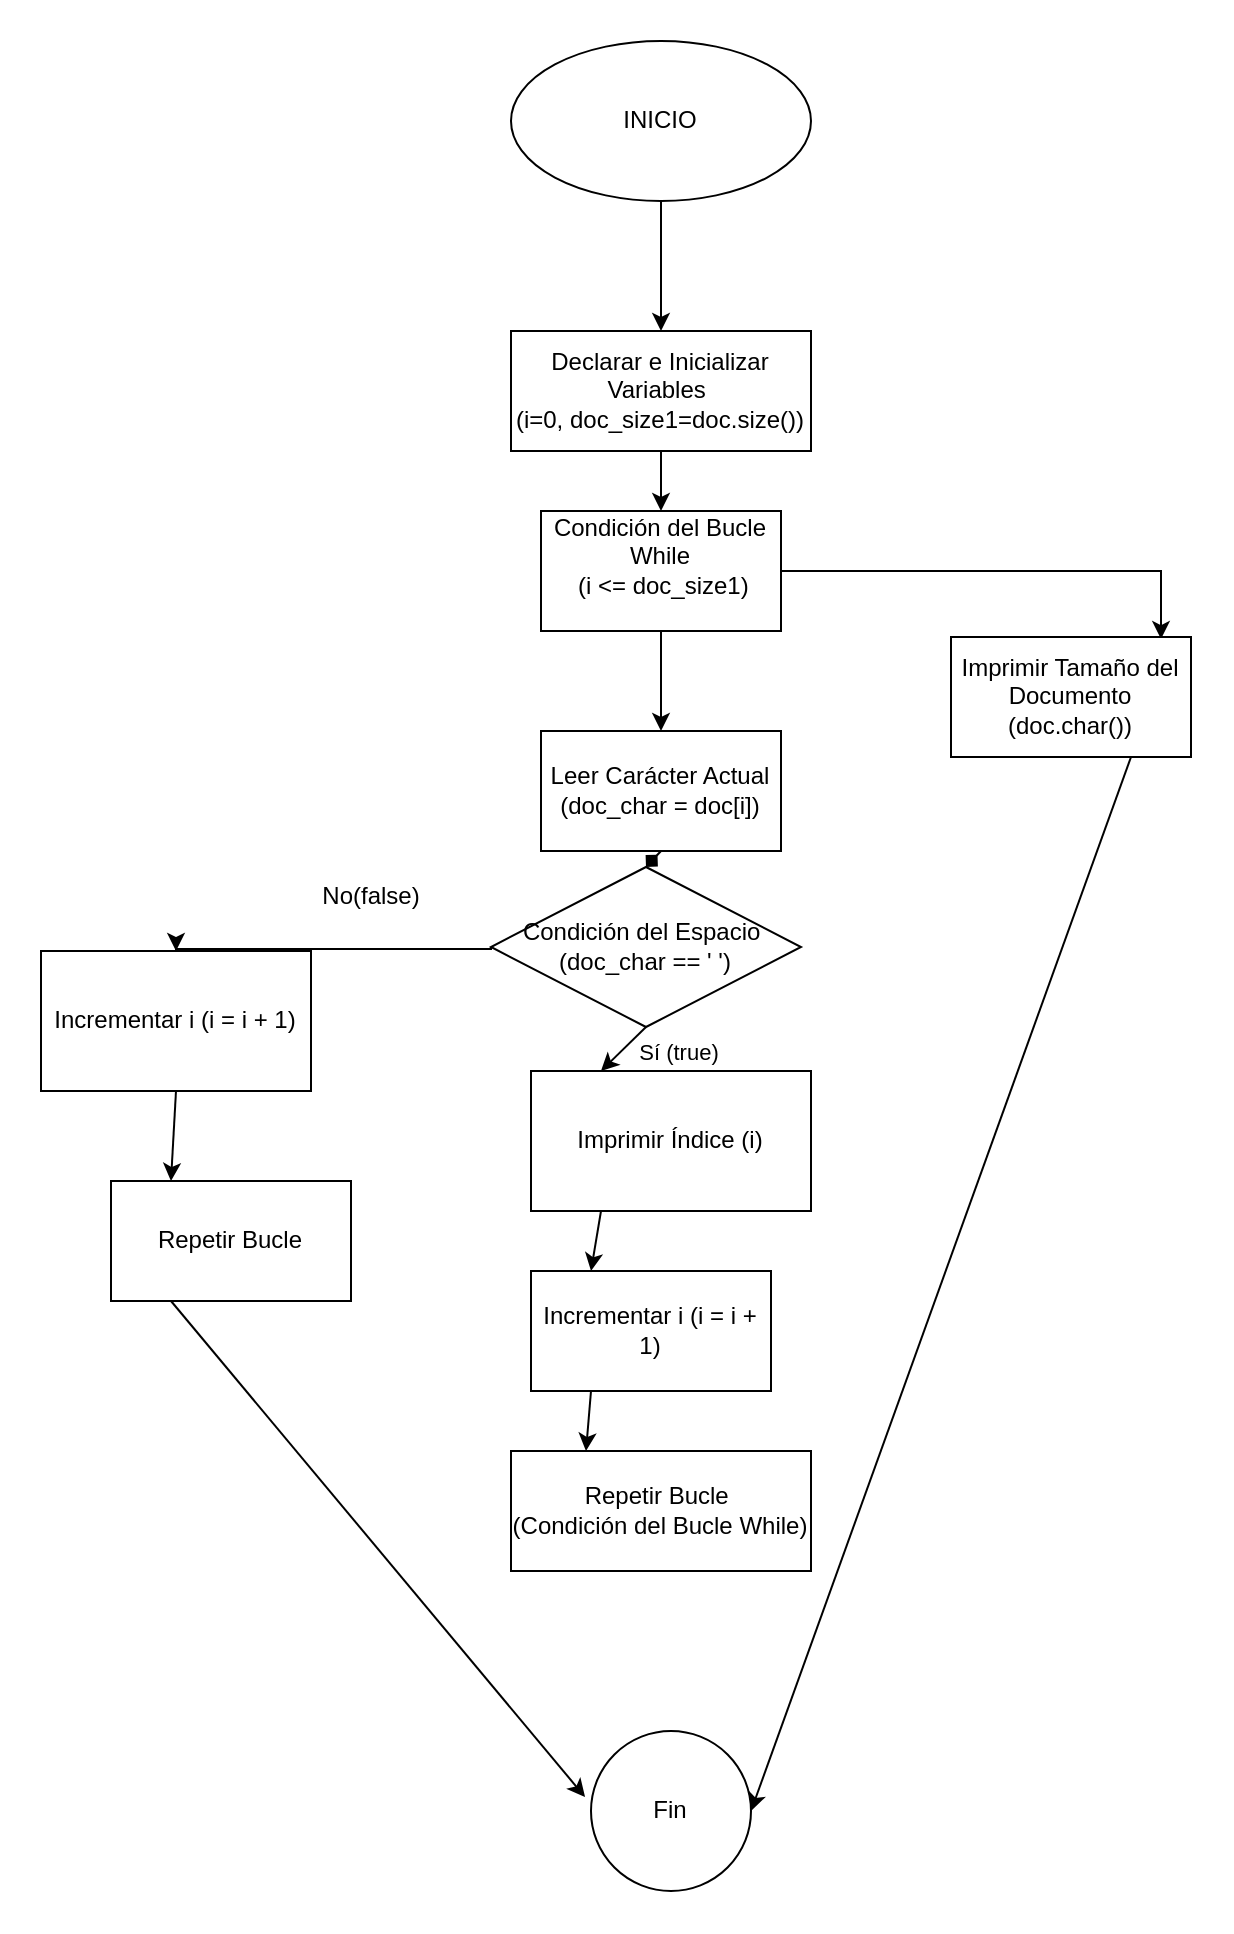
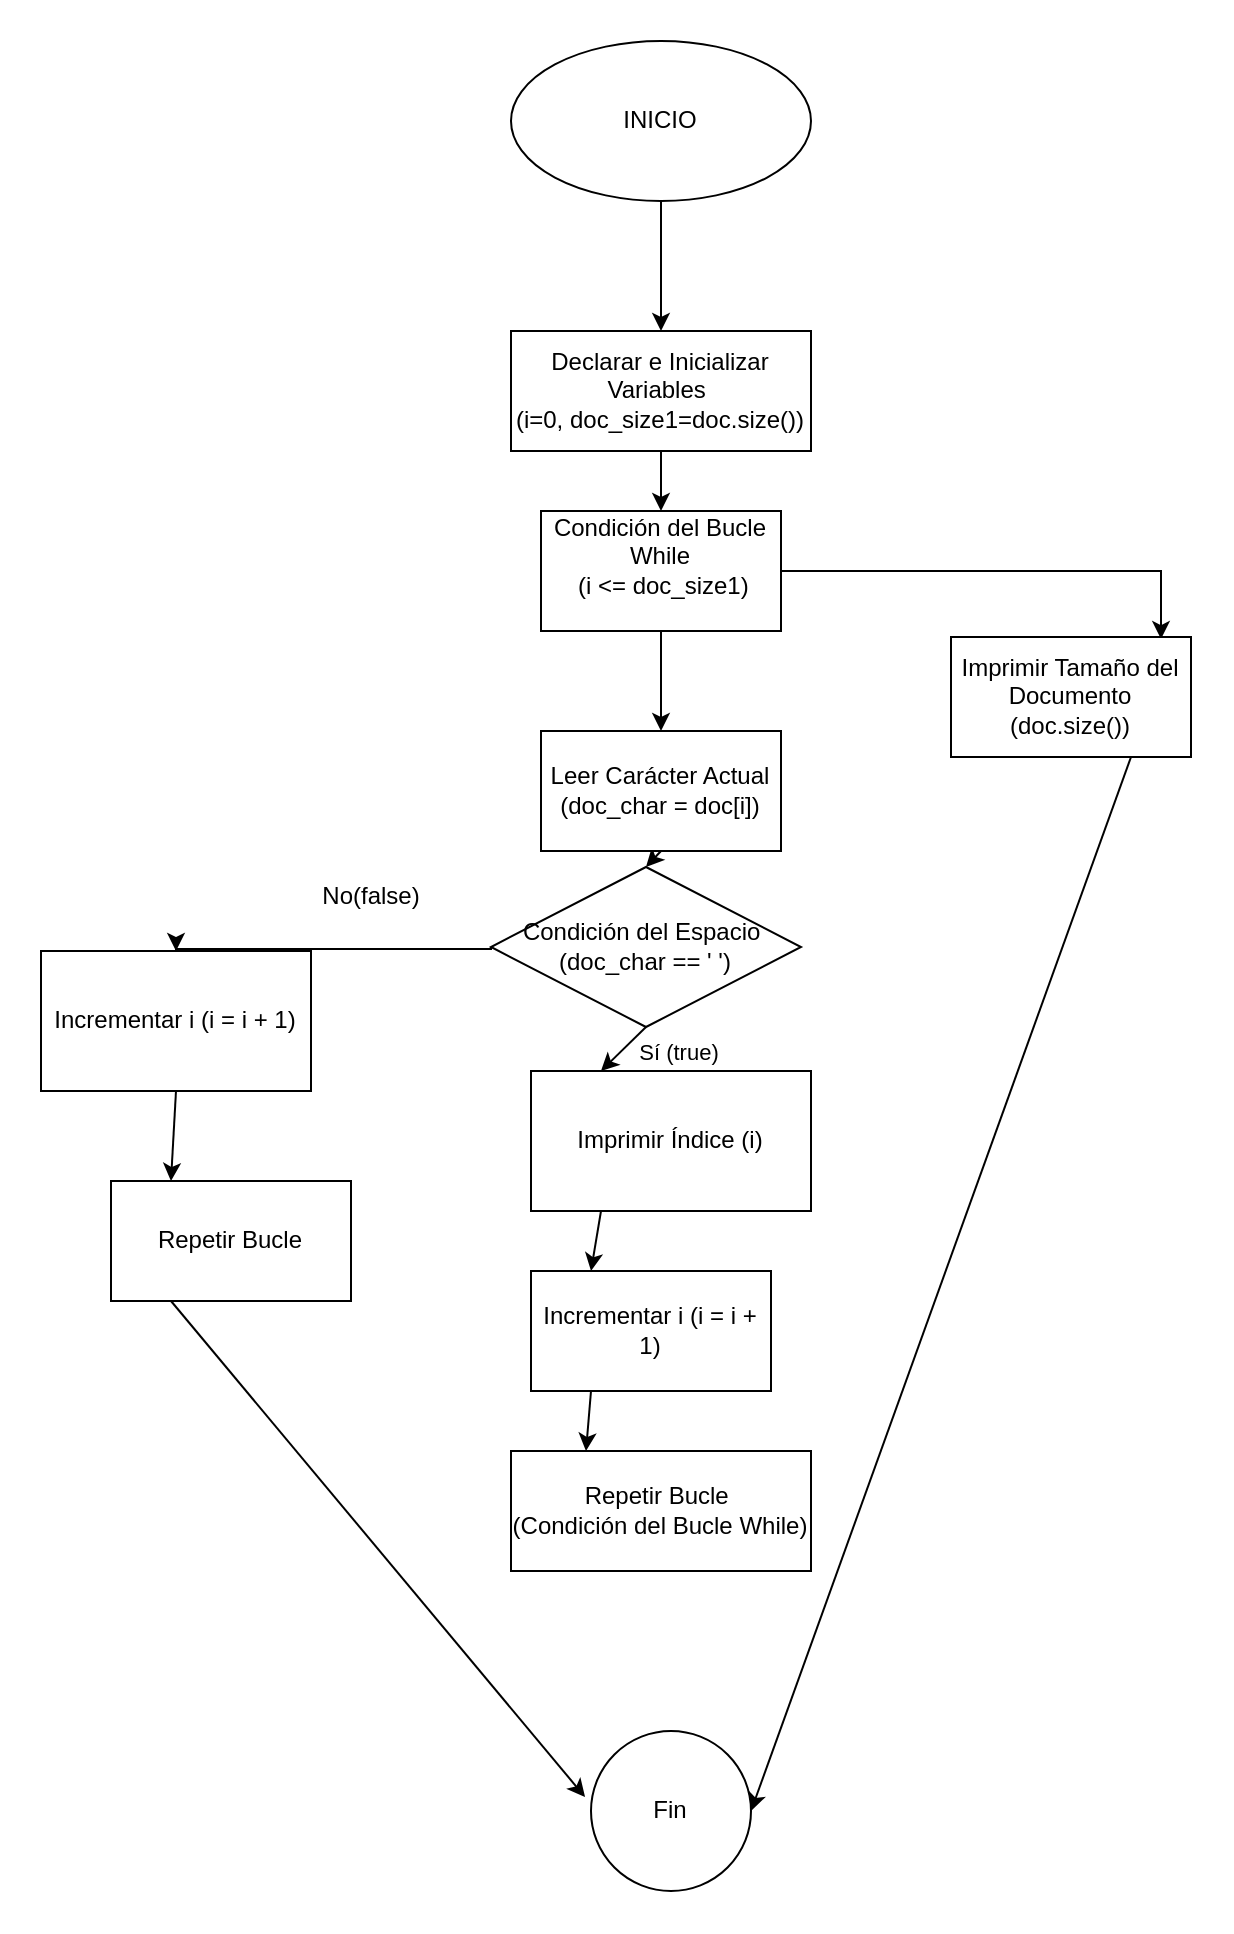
  <mxCell id="0" />
  <mxCell id="1" parent="0" />
  <mxCell id="2" style="edgeStyle=elbowEdgeStyle;rounded=0;orthogonalLoop=1;jettySize=auto;html=1;exitX=1;exitY=0.5;exitDx=0;exitDy=0;elbow=vertical;entryX=0.875;entryY=0.017;entryDx=0;entryDy=0;entryPerimeter=0;" parent="1" source="4" target="10" edge="1"><mxGeometry relative="1" as="geometry"><mxPoint x="485" y="285" as="targetPoint" /><Array as="points"><mxPoint x="425" y="285" /></Array></mxGeometry></mxCell>
  <mxCell id="3" style="rounded=0;orthogonalLoop=1;jettySize=auto;html=1;exitX=0.5;exitY=1;exitDx=0;exitDy=0;entryX=0.5;entryY=0;entryDx=0;entryDy=0;" parent="1" source="4" target="12" edge="1"><mxGeometry relative="1" as="geometry" /></mxCell>
  <mxCell id="4" value="Condición del Bucle While&lt;div&gt;&amp;nbsp;(i &amp;lt;= doc_size1)&lt;div&gt;&lt;br&gt;&lt;/div&gt;&lt;/div&gt;" style="whiteSpace=wrap;html=1;" parent="1" vertex="1"><mxGeometry x="270" y="255" width="120" height="60" as="geometry" /></mxCell>
  <mxCell id="5" style="edgeStyle=none;rounded=0;orthogonalLoop=1;jettySize=auto;html=1;exitX=0.5;exitY=1;exitDx=0;exitDy=0;" parent="1" source="6" target="4" edge="1"><mxGeometry relative="1" as="geometry" /></mxCell>
  <mxCell id="6" value="Declarar e Inicializar Variables&amp;nbsp;&lt;div&gt;(i=0, doc_size1=doc.size())&lt;/div&gt;" style="whiteSpace=wrap;html=1;" parent="1" vertex="1"><mxGeometry x="255" y="165" width="150" height="60" as="geometry" /></mxCell>
  <mxCell id="7" style="edgeStyle=orthogonalEdgeStyle;rounded=0;orthogonalLoop=1;jettySize=auto;html=1;exitX=0.5;exitY=1;exitDx=0;exitDy=0;" parent="1" source="8" target="6" edge="1"><mxGeometry relative="1" as="geometry" /></mxCell>
  <mxCell id="8" value="INICIO" style="ellipse;whiteSpace=wrap;html=1;" parent="1" vertex="1"><mxGeometry x="255" y="20" width="150" height="80" as="geometry" /></mxCell>
  <mxCell id="9" style="edgeStyle=none;rounded=0;orthogonalLoop=1;jettySize=auto;html=1;exitX=0.75;exitY=1;exitDx=0;exitDy=0;entryX=1;entryY=0.5;entryDx=0;entryDy=0;" parent="1" source="10" target="25" edge="1"><mxGeometry relative="1" as="geometry"><mxPoint x="565" y="415" as="targetPoint" /></mxGeometry></mxCell>
- <mxCell id="10" value="Imprimir Tamaño del Documento (doc.char())" style="whiteSpace=wrap;html=1;" parent="1" vertex="1"><mxGeometry x="475" y="318" width="120" height="60" as="geometry" /></mxCell>
- <mxCell id="11" style="rounded=0;orthogonalLoop=1;jettySize=auto;html=1;exitX=0.5;exitY=1;exitDx=0;exitDy=0;entryX=0.5;entryY=0;entryDx=0;entryDy=0;endArrow=diamond;" parent="1" source="12" target="27" edge="1"><mxGeometry relative="1" as="geometry"><mxPoint x="330" y="425" as="targetPoint" /></mxGeometry></mxCell>
+ <mxCell id="10" value="Imprimir Tamaño del Documento (doc.size())" style="whiteSpace=wrap;html=1;" parent="1" vertex="1"><mxGeometry x="475" y="318" width="120" height="60" as="geometry" /></mxCell>
+ <mxCell id="11" style="rounded=0;orthogonalLoop=1;jettySize=auto;html=1;exitX=0.5;exitY=1;exitDx=0;exitDy=0;entryX=0.5;entryY=0;entryDx=0;entryDy=0;" parent="1" source="12" target="27" edge="1"><mxGeometry relative="1" as="geometry"><mxPoint x="330" y="425" as="targetPoint" /></mxGeometry></mxCell>
  <mxCell id="12" value="Leer Carácter Actual (doc_char = doc[i])" style="whiteSpace=wrap;html=1;" parent="1" vertex="1"><mxGeometry x="270" y="365" width="120" height="60" as="geometry" /></mxCell>
  <mxCell id="13" style="edgeStyle=none;rounded=0;orthogonalLoop=1;jettySize=auto;html=1;exitX=0.5;exitY=1;exitDx=0;exitDy=0;entryX=0.25;entryY=0;entryDx=0;entryDy=0;" parent="1" source="27" target="17" edge="1"><mxGeometry relative="1" as="geometry"><mxPoint x="218" y="645" as="targetPoint" /><mxPoint x="297.5" y="485" as="sourcePoint" /></mxGeometry></mxCell>
  <mxCell id="14" value="Sí (true)" style="edgeLabel;html=1;align=center;verticalAlign=middle;resizable=0;points=[];" parent="13" vertex="1" connectable="0"><mxGeometry x="0.042" y="4" relative="1" as="geometry"><mxPoint x="25" y="-2" as="offset" /></mxGeometry></mxCell>
  <mxCell id="15" style="edgeStyle=elbowEdgeStyle;rounded=0;orthogonalLoop=1;jettySize=auto;html=1;exitX=0;exitY=0.5;exitDx=0;exitDy=0;elbow=vertical;entryX=0.5;entryY=0;entryDx=0;entryDy=0;" parent="1" source="27" target="19" edge="1"><mxGeometry relative="1" as="geometry"><mxPoint x="155" y="455" as="targetPoint" /><mxPoint x="265" y="455" as="sourcePoint" /></mxGeometry></mxCell>
  <mxCell id="16" style="rounded=0;orthogonalLoop=1;jettySize=auto;html=1;exitX=0.25;exitY=1;exitDx=0;exitDy=0;entryX=0.25;entryY=0;entryDx=0;entryDy=0;" parent="1" source="17" target="22" edge="1"><mxGeometry relative="1" as="geometry" /></mxCell>
  <mxCell id="17" value="Imprimir Índice (i)" style="whiteSpace=wrap;html=1;" parent="1" vertex="1"><mxGeometry x="265" y="535" width="140" height="70" as="geometry" /></mxCell>
  <mxCell id="18" style="edgeStyle=none;rounded=0;orthogonalLoop=1;jettySize=auto;html=1;exitX=0.5;exitY=1;exitDx=0;exitDy=0;entryX=0.25;entryY=0;entryDx=0;entryDy=0;" parent="1" source="19" target="20" edge="1"><mxGeometry relative="1" as="geometry" /></mxCell>
  <mxCell id="19" value="Incrementar i (i = i + 1)" style="whiteSpace=wrap;html=1;" parent="1" vertex="1"><mxGeometry x="20" y="475" width="135" height="70" as="geometry" /></mxCell>
  <mxCell id="20" value="Repetir Bucle" style="whiteSpace=wrap;html=1;" parent="1" vertex="1"><mxGeometry x="55" y="590" width="120" height="60" as="geometry" /></mxCell>
  <mxCell id="21" style="edgeStyle=none;rounded=0;orthogonalLoop=1;jettySize=auto;html=1;exitX=0.25;exitY=1;exitDx=0;exitDy=0;entryX=0.25;entryY=0;entryDx=0;entryDy=0;" parent="1" source="22" target="23" edge="1"><mxGeometry relative="1" as="geometry" /></mxCell>
  <mxCell id="22" value="Incrementar i (i = i + 1)" style="whiteSpace=wrap;html=1;" parent="1" vertex="1"><mxGeometry x="265" y="635" width="120" height="60" as="geometry" /></mxCell>
  <mxCell id="23" value="Repetir Bucle&amp;nbsp;&lt;div&gt;(Condición del Bucle While)&lt;/div&gt;" style="whiteSpace=wrap;html=1;" parent="1" vertex="1"><mxGeometry x="255" y="725" width="150" height="60" as="geometry" /></mxCell>
  <mxCell id="24" value="No(false)" style="text;html=1;align=center;verticalAlign=middle;resizable=0;points=[];autosize=1;strokeColor=none;fillColor=none;" parent="1" vertex="1"><mxGeometry x="150" y="433" width="70" height="30" as="geometry" /></mxCell>
  <mxCell id="25" value="Fin" style="ellipse;whiteSpace=wrap;html=1;" vertex="1" parent="1"><mxGeometry x="295" y="865" width="80" height="80" as="geometry" /></mxCell>
  <mxCell id="26" style="rounded=0;orthogonalLoop=1;jettySize=auto;html=1;exitX=0.25;exitY=1;exitDx=0;exitDy=0;entryX=-0.037;entryY=0.413;entryDx=0;entryDy=0;entryPerimeter=0;" edge="1" parent="1" source="20" target="25"><mxGeometry relative="1" as="geometry" /></mxCell>
  <mxCell id="27" value="Condición del Espacio&amp;nbsp;&lt;div&gt;(doc_char == ' ')&lt;/div&gt;" style="rhombus;whiteSpace=wrap;html=1;" vertex="1" parent="1"><mxGeometry x="245" y="433" width="155" height="80" as="geometry" /></mxCell>
